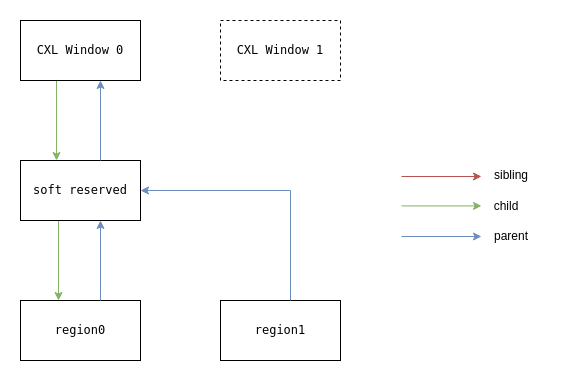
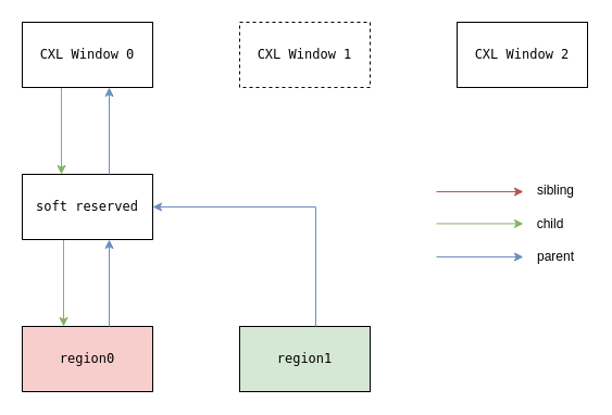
  <mxCell id="0" />
  <mxCell id="1" parent="0" />
  <mxCell id="2" value="" style="edgeStyle=orthogonalEdgeStyle;rounded=0;orthogonalLoop=1;jettySize=auto;html=1;fillColor=#d5e8d4;strokeColor=#82b366;" edge="1" parent="1"><mxGeometry relative="1" as="geometry"><mxPoint x="56" y="80" as="sourcePoint" /><mxPoint x="56" y="160" as="targetPoint" /></mxGeometry></mxCell>
  <mxCell id="3" value="&lt;pre&gt;CXL Window 0&lt;/pre&gt;" style="rounded=0;whiteSpace=wrap;html=1;" vertex="1" parent="1"><mxGeometry x="20" y="20" width="120" height="60" as="geometry" /></mxCell>
  <mxCell id="4" value="&lt;pre&gt;CXL Window 1&lt;/pre&gt;" style="rounded=0;whiteSpace=wrap;html=1;dashed=1;" vertex="1" parent="1"><mxGeometry x="220" y="20" width="120" height="60" as="geometry" /></mxCell>
+ <mxCell id="5" value="&lt;pre&gt;CXL Window 2&lt;/pre&gt;" style="rounded=0;whiteSpace=wrap;html=1;" vertex="1" parent="1"><mxGeometry x="420" y="20" width="120" height="60" as="geometry" /></mxCell>
  <mxCell id="6" value="" style="edgeStyle=orthogonalEdgeStyle;rounded=0;orthogonalLoop=1;jettySize=auto;html=1;fillColor=#d5e8d4;strokeColor=#82b366;" edge="1" parent="1"><mxGeometry relative="1" as="geometry"><mxPoint x="58" y="220" as="sourcePoint" /><mxPoint x="58" y="300" as="targetPoint" /></mxGeometry></mxCell>
  <mxCell id="7" value="&lt;pre&gt;soft reserved&lt;/pre&gt;" style="rounded=0;whiteSpace=wrap;html=1;" vertex="1" parent="1"><mxGeometry x="20" y="160" width="120" height="60" as="geometry" /></mxCell>
- <mxCell id="8" value="&lt;pre&gt;region0&lt;/pre&gt;" style="rounded=0;whiteSpace=wrap;html=1;" vertex="1" parent="1"><mxGeometry x="20" y="300" width="120" height="60" as="geometry" /></mxCell>
- <mxCell id="9" value="&lt;pre&gt;region1&lt;/pre&gt;" style="rounded=0;whiteSpace=wrap;html=1;" vertex="1" parent="1"><mxGeometry x="220" y="300" width="120" height="60" as="geometry" /></mxCell>
+ <mxCell id="8" value="&lt;pre&gt;region0&lt;/pre&gt;" style="rounded=0;whiteSpace=wrap;html=1;fillColor=#f8cecc;" vertex="1" parent="1"><mxGeometry x="20" y="300" width="120" height="60" as="geometry" /></mxCell>
+ <mxCell id="9" value="&lt;pre&gt;region1&lt;/pre&gt;" style="rounded=0;whiteSpace=wrap;html=1;fillColor=#d5e8d4;" vertex="1" parent="1"><mxGeometry x="220" y="300" width="120" height="60" as="geometry" /></mxCell>
  <mxCell id="10" value="" style="endArrow=classic;html=1;rounded=0;entryX=0.75;entryY=1;entryDx=0;entryDy=0;exitX=0.75;exitY=0;exitDx=0;exitDy=0;fillColor=#dae8fc;strokeColor=#6c8ebf;" edge="1" parent="1"><mxGeometry width="50" height="50" relative="1" as="geometry"><mxPoint x="100" y="160" as="sourcePoint" /><mxPoint x="100" y="80" as="targetPoint" /></mxGeometry></mxCell>
  <mxCell id="11" value="" style="endArrow=classic;html=1;rounded=0;entryX=0.75;entryY=1;entryDx=0;entryDy=0;exitX=0.75;exitY=0;exitDx=0;exitDy=0;fillColor=#dae8fc;strokeColor=#6c8ebf;" edge="1" parent="1"><mxGeometry width="50" height="50" relative="1" as="geometry"><mxPoint x="100" y="300" as="sourcePoint" /><mxPoint x="100" y="220" as="targetPoint" /></mxGeometry></mxCell>
  <mxCell id="12" value="" style="edgeStyle=orthogonalEdgeStyle;rounded=0;orthogonalLoop=1;jettySize=auto;html=1;fillColor=#f8cecc;strokeColor=#b85450;" edge="1" parent="1"><mxGeometry relative="1" as="geometry"><mxPoint x="401" y="176" as="sourcePoint" /><mxPoint x="481" y="176" as="targetPoint" /></mxGeometry></mxCell>
  <mxCell id="13" value="" style="edgeStyle=orthogonalEdgeStyle;rounded=0;orthogonalLoop=1;jettySize=auto;html=1;fillColor=#d5e8d4;strokeColor=#82b366;" edge="1" parent="1"><mxGeometry relative="1" as="geometry"><mxPoint x="401" y="205.41" as="sourcePoint" /><mxPoint x="481" y="205.41" as="targetPoint" /></mxGeometry></mxCell>
  <mxCell id="14" value="" style="edgeStyle=orthogonalEdgeStyle;rounded=0;orthogonalLoop=1;jettySize=auto;html=1;fillColor=#dae8fc;strokeColor=#6c8ebf;" edge="1" parent="1"><mxGeometry relative="1" as="geometry"><mxPoint x="401" y="236" as="sourcePoint" /><mxPoint x="481" y="236" as="targetPoint" /></mxGeometry></mxCell>
  <mxCell id="15" value="sibling" style="text;html=1;strokeColor=none;fillColor=none;align=center;verticalAlign=middle;whiteSpace=wrap;rounded=0;" vertex="1" parent="1"><mxGeometry x="481" y="160" width="60" height="30" as="geometry" /></mxCell>
  <mxCell id="16" value="child" style="text;html=1;strokeColor=none;fillColor=none;align=center;verticalAlign=middle;whiteSpace=wrap;rounded=0;" vertex="1" parent="1"><mxGeometry x="476" y="191" width="60" height="30" as="geometry" /></mxCell>
  <mxCell id="17" value="parent" style="text;html=1;strokeColor=none;fillColor=none;align=center;verticalAlign=middle;whiteSpace=wrap;rounded=0;" vertex="1" parent="1"><mxGeometry x="481" y="220" width="60" height="31" as="geometry" /></mxCell>
  <mxCell id="18" value="" style="endArrow=classic;html=1;rounded=0;exitX=0.5;exitY=0;exitDx=0;exitDy=0;entryX=1;entryY=0.5;entryDx=0;entryDy=0;fillColor=#dae8fc;strokeColor=#6c8ebf;" edge="1" parent="1" target="7"><mxGeometry width="50" height="50" relative="1" as="geometry"><mxPoint x="290" y="300" as="sourcePoint" /><mxPoint x="150" y="205" as="targetPoint" /><Array as="points"><mxPoint x="290" y="190" /></Array></mxGeometry></mxCell>
